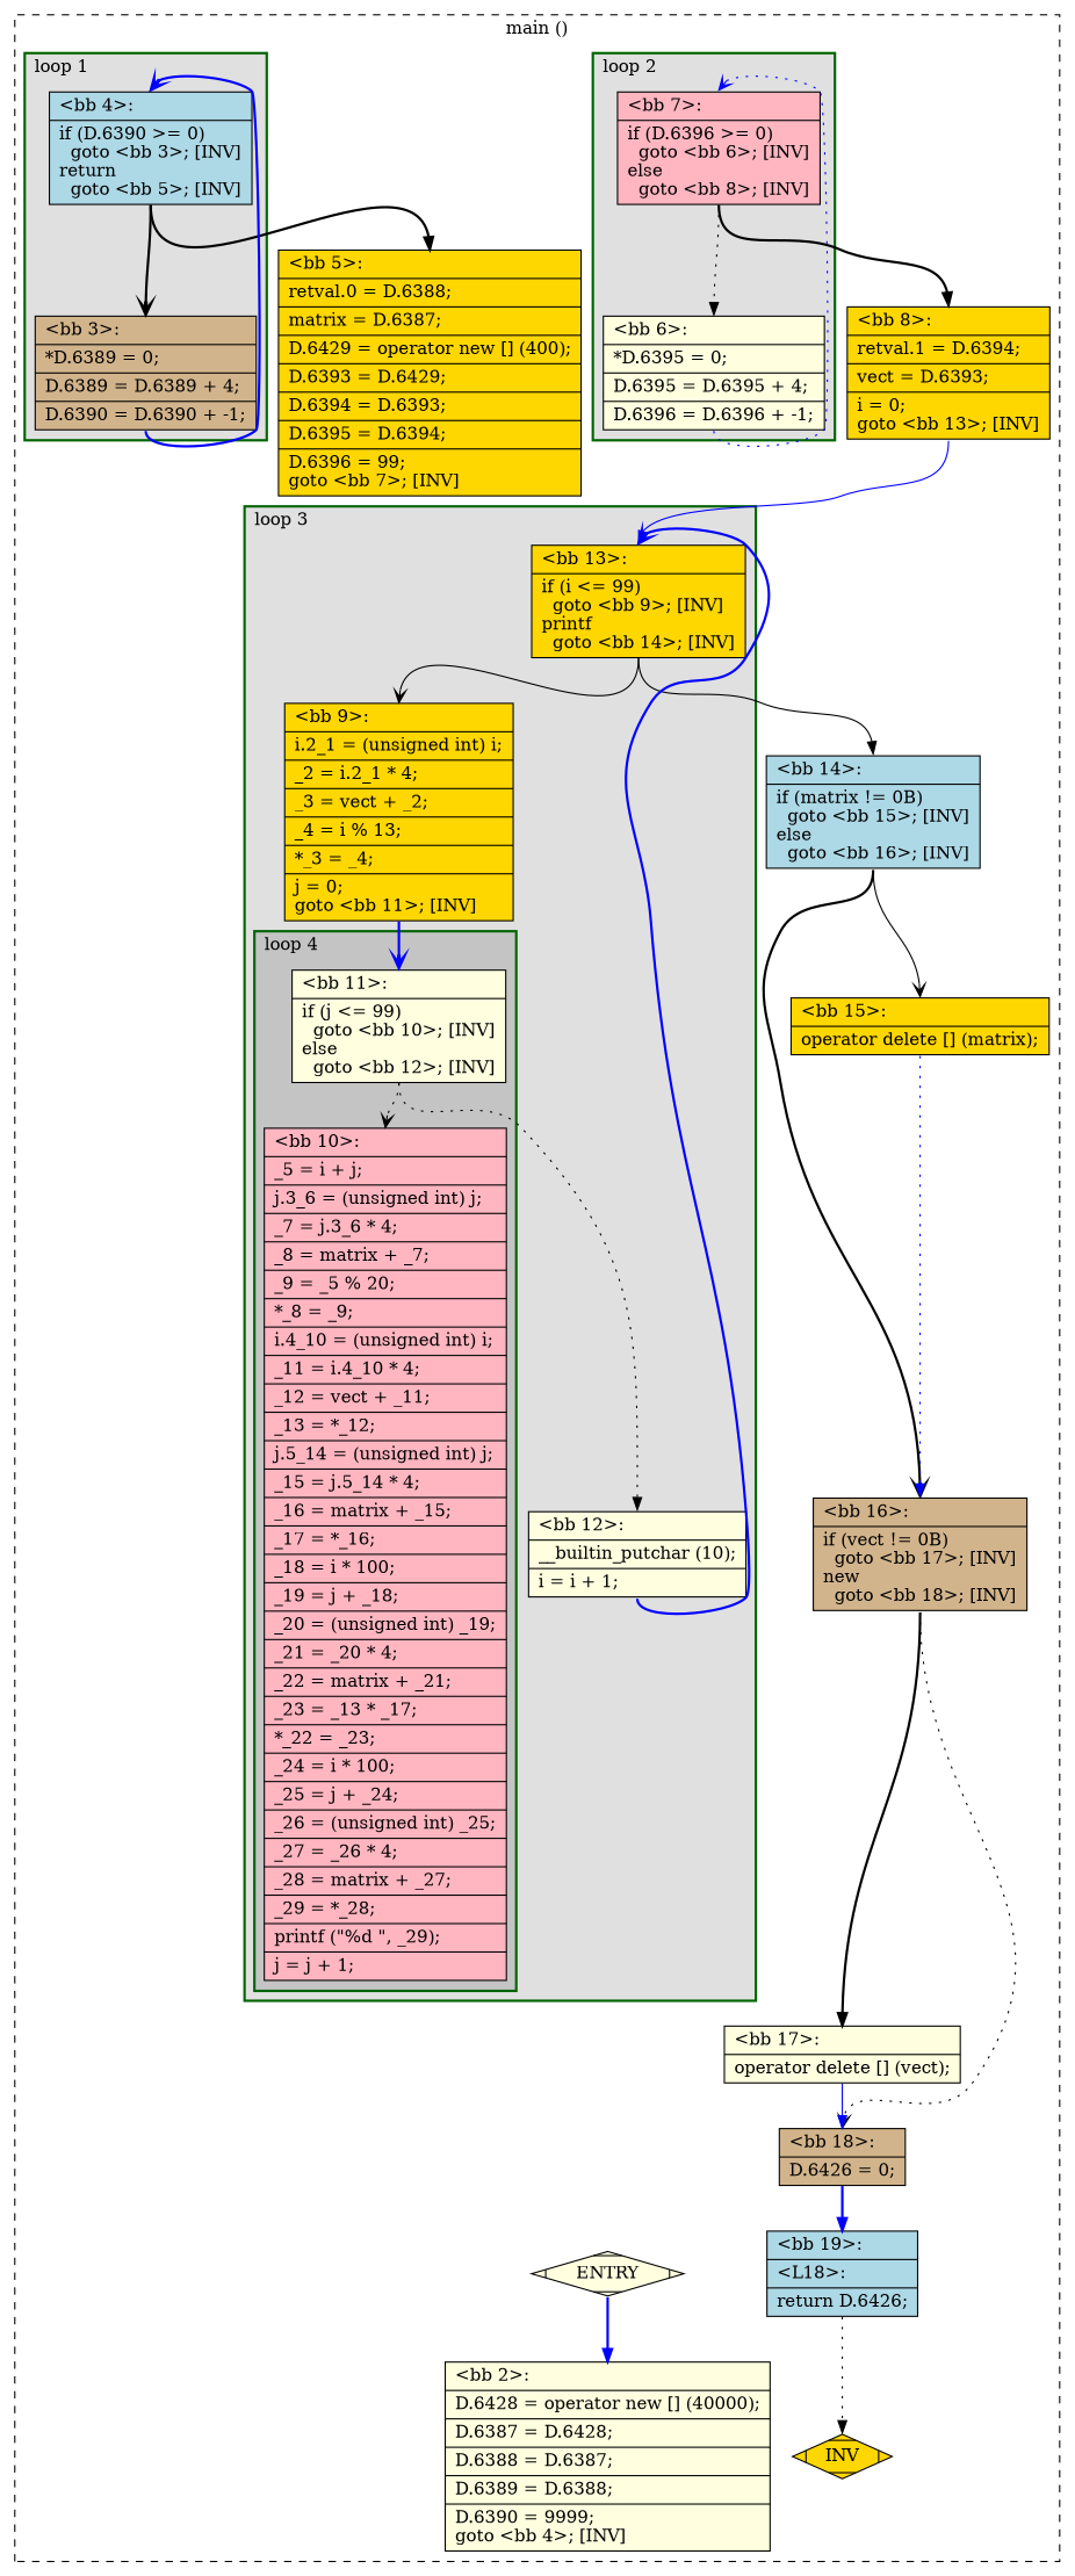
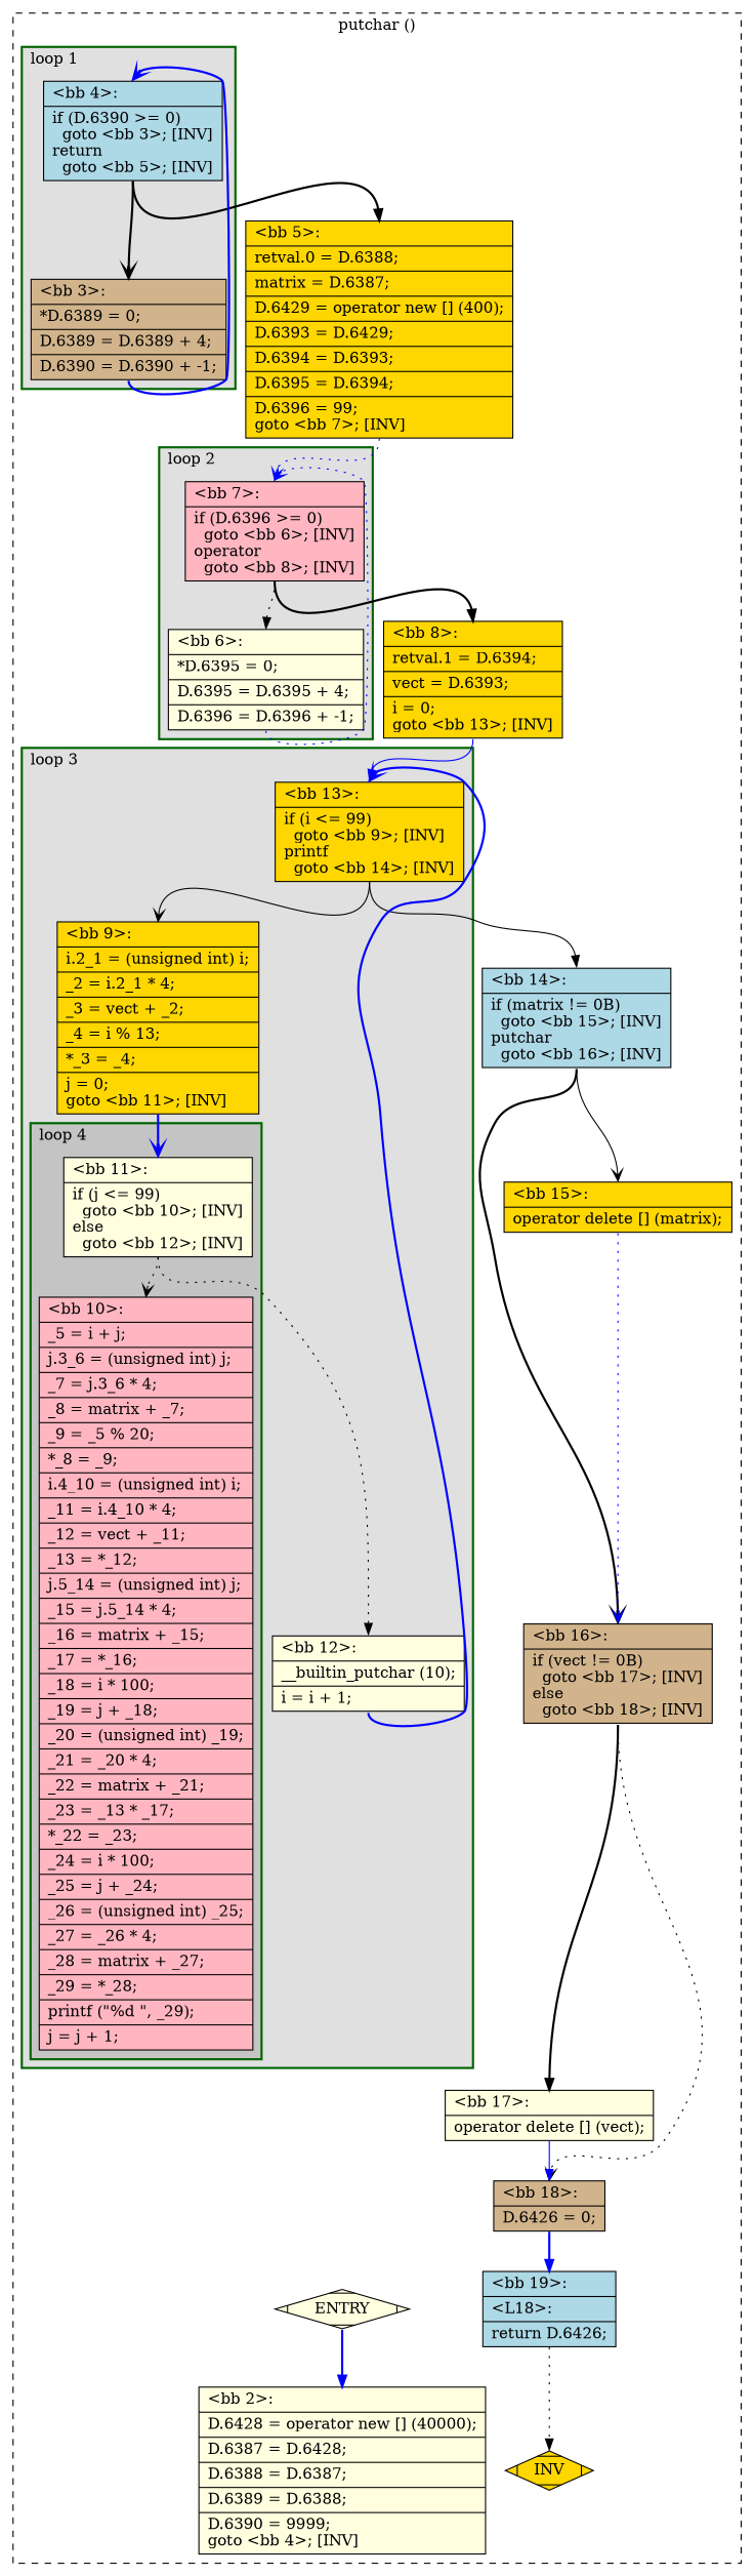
  digraph {
    node [fillcolor=lightyellow shape=record style=filled]
    edge [arrowhead=vee color=black constraint=true headport=n style=bold tailport=s weight=10]
    n1 [label="{\<bb\ 11\>:\l|if\ (j\ \<=\ 99)\l\ \ goto\ \<bb\ 10\>;\ [INV]\lelse\l\ \ goto\ \<bb\ 12\>;\ [INV]\l}"]
    n2 [fillcolor=lightpink label="{\<bb\ 10\>:\l|_5\ =\ i\ +\ j;\l|j.3_6\ =\ (unsigned\ int)\ j;\l|_7\ =\ j.3_6\ *\ 4;\l|_8\ =\ matrix\ +\ _7;\l|_9\ =\ _5\ %\ 20;\l|*_8\ =\ _9;\l|i.4_10\ =\ (unsigned\ int)\ i;\l|_11\ =\ i.4_10\ *\ 4;\l|_12\ =\ vect\ +\ _11;\l|_13\ =\ *_12;\l|j.5_14\ =\ (unsigned\ int)\ j;\l|_15\ =\ j.5_14\ *\ 4;\l|_16\ =\ matrix\ +\ _15;\l|_17\ =\ *_16;\l|_18\ =\ i\ *\ 100;\l|_19\ =\ j\ +\ _18;\l|_20\ =\ (unsigned\ int)\ _19;\l|_21\ =\ _20\ *\ 4;\l|_22\ =\ matrix\ +\ _21;\l|_23\ =\ _13\ *\ _17;\l|*_22\ =\ _23;\l|_24\ =\ i\ *\ 100;\l|_25\ =\ j\ +\ _24;\l|_26\ =\ (unsigned\ int)\ _25;\l|_27\ =\ _26\ *\ 4;\l|_28\ =\ matrix\ +\ _27;\l|_29\ =\ *_28;\l|printf\ (\"%d\ \",\ _29);\l|j\ =\ j\ +\ 1;\l}"]
    n3 [fillcolor=gold label="{\<bb\ 13\>:\l|if\ (i\ \<=\ 99)\l\ \ goto\ \<bb\ 9\>;\ [INV]\lprintf\l\ \ goto\ \<bb\ 14\>;\ [INV]\l}"]
    n4 [fillcolor=gold label="{\<bb\ 9\>:\l|i.2_1\ =\ (unsigned\ int)\ i;\l|_2\ =\ i.2_1\ *\ 4;\l|_3\ =\ vect\ +\ _2;\l|_4\ =\ i\ %\ 13;\l|*_3\ =\ _4;\l|j\ =\ 0;\lgoto\ \<bb\ 11\>;\ [INV]\l}"]
    n5 [label="{\<bb\ 12\>:\l|__builtin_putchar\ (10);\l|i\ =\ i\ +\ 1;\l}"]
-   n6 [fillcolor=lightpink label="{\<bb\ 7\>:\l|if\ (D.6396\ \>=\ 0)\l\ \ goto\ \<bb\ 6\>;\ [INV]\lelse\l\ \ goto\ \<bb\ 8\>;\ [INV]\l}"]
+   n6 [fillcolor=lightpink label="{\<bb\ 7\>:\l|if\ (D.6396\ \>=\ 0)\l\ \ goto\ \<bb\ 6\>;\ [INV]\loperator\l\ \ goto\ \<bb\ 8\>;\ [INV]\l}"]
    n7 [label="{\<bb\ 6\>:\l|*D.6395\ =\ 0;\l|D.6395\ =\ D.6395\ +\ 4;\l|D.6396\ =\ D.6396\ +\ -1;\l}"]
    n8 [fillcolor=lightblue label="{\<bb\ 4\>:\l|if\ (D.6390\ \>=\ 0)\l\ \ goto\ \<bb\ 3\>;\ [INV]\lreturn\l\ \ goto\ \<bb\ 5\>;\ [INV]\l}"]
    n9 [fillcolor=tan label="{\<bb\ 3\>:\l|*D.6389\ =\ 0;\l|D.6389\ =\ D.6389\ +\ 4;\l|D.6390\ =\ D.6390\ +\ -1;\l}"]
-   n10 [fillcolor=lightblue label="{\<bb\ 14\>:\l|if\ (matrix\ !=\ 0B)\l\ \ goto\ \<bb\ 15\>;\ [INV]\lelse\l\ \ goto\ \<bb\ 16\>;\ [INV]\l}"]
+   n10 [fillcolor=lightblue label="{\<bb\ 14\>:\l|if\ (matrix\ !=\ 0B)\l\ \ goto\ \<bb\ 15\>;\ [INV]\lputchar\l\ \ goto\ \<bb\ 16\>;\ [INV]\l}"]
    n11 [fillcolor=gold label="{\<bb\ 8\>:\l|retval.1\ =\ D.6394;\l|vect\ =\ D.6393;\l|i\ =\ 0;\lgoto\ \<bb\ 13\>;\ [INV]\l}"]
    n12 [fillcolor=gold label="{\<bb\ 5\>:\l|retval.0\ =\ D.6388;\l|matrix\ =\ D.6387;\l|D.6429\ =\ operator\ new\ []\ (400);\l|D.6393\ =\ D.6429;\l|D.6394\ =\ D.6393;\l|D.6395\ =\ D.6394;\l|D.6396\ =\ 99;\lgoto\ \<bb\ 7\>;\ [INV]\l}"]
    n13 [label=ENTRY shape=Mdiamond]
    n14 [fillcolor=gold label=INV shape=Mdiamond]
    n15 [label="{\<bb\ 2\>:\l|D.6428\ =\ operator\ new\ []\ (40000);\l|D.6387\ =\ D.6428;\l|D.6388\ =\ D.6387;\l|D.6389\ =\ D.6388;\l|D.6390\ =\ 9999;\lgoto\ \<bb\ 4\>;\ [INV]\l}"]
    n16 [fillcolor=gold label="{\<bb\ 15\>:\l|operator\ delete\ []\ (matrix);\l}"]
-   n17 [fillcolor=tan label="{\<bb\ 16\>:\l|if\ (vect\ !=\ 0B)\l\ \ goto\ \<bb\ 17\>;\ [INV]\lnew\l\ \ goto\ \<bb\ 18\>;\ [INV]\l}"]
+   n17 [fillcolor=tan label="{\<bb\ 16\>:\l|if\ (vect\ !=\ 0B)\l\ \ goto\ \<bb\ 17\>;\ [INV]\lelse\l\ \ goto\ \<bb\ 18\>;\ [INV]\l}"]
    n18 [label="{\<bb\ 17\>:\l|operator\ delete\ []\ (vect);\l}"]
    n19 [fillcolor=tan label="{\<bb\ 18\>:\l|D.6426\ =\ 0;\l}"]
    n20 [fillcolor=lightblue label="{\<bb\ 19\>:\l|\<L18\>:\l|return\ D.6426;\l}"]
    subgraph cluster_1 {
      color=black
-     label="main ()"
+     label="putchar ()"
      style=dashed
      n10
      n11
      n12
      n13
      n14
      n15
      n16
      n17
      n18
      n19
      n20
      subgraph cluster_2 {
        color=darkgreen
        fillcolor=grey88
        label="loop 3"
        labeljust=l
        penwidth=2
        style=filled
        n3
        n4
        n5
        subgraph cluster_3 {
          color=darkgreen
          fillcolor=grey77
          label="loop 4"
          labeljust=l
          penwidth=2
          style=filled
          n1
          n2
        }
      }
      subgraph cluster_4 {
        color=darkgreen
        fillcolor=grey88
        label="loop 2"
        labeljust=l
        penwidth=2
        style=filled
        n6
        n7
      }
      subgraph cluster_5 {
        color=darkgreen
        fillcolor=grey88
        label="loop 1"
        labeljust=l
        penwidth=2
        style=filled
        n8
        n9
      }
    }
    n1 -> n2 [style=dotted]
    n1 -> n5 [arrowhead=normal style=dotted]
    n3 -> n4 [style=solid]
    n3 -> n10 [arrowhead=normal style=solid]
    n4 -> n1 [color=blue weight=100]
    n5 -> n3 [color=blue constraint=false]
    n6 -> n7 [arrowhead=normal style=dotted]
    n6 -> n11 [arrowhead=normal]
    n7 -> n6 [color=blue constraint=false style=dotted]
    n8 -> n9
    n8 -> n12 [arrowhead=normal]
    n9 -> n8 [color=blue constraint=false]
    n10 -> n16 [style=solid]
    n10 -> n17
    n11 -> n3 [arrowhead=normal color=blue style=solid weight=100]
+   n12 -> n6 [color=blue style=dotted weight=100]
    n13 -> n14 [style=invis arrowhead="" color="" weight=""]
    n13 -> n15 [arrowhead=normal color=blue weight=100]
-   n16 -> n17 [arrowhead=normal color=blue style=dotted weight=100]
+   n16 -> n17 [color=blue style=dotted weight=100]
    n17 -> n18 [arrowhead=normal]
    n17 -> n19 [style=dotted]
    n18 -> n19 [arrowhead=normal color=blue style=solid weight=100]
    n19 -> n20 [arrowhead=normal color=blue weight=100]
    n20 -> n14 [arrowhead=normal style=dotted]
  }
